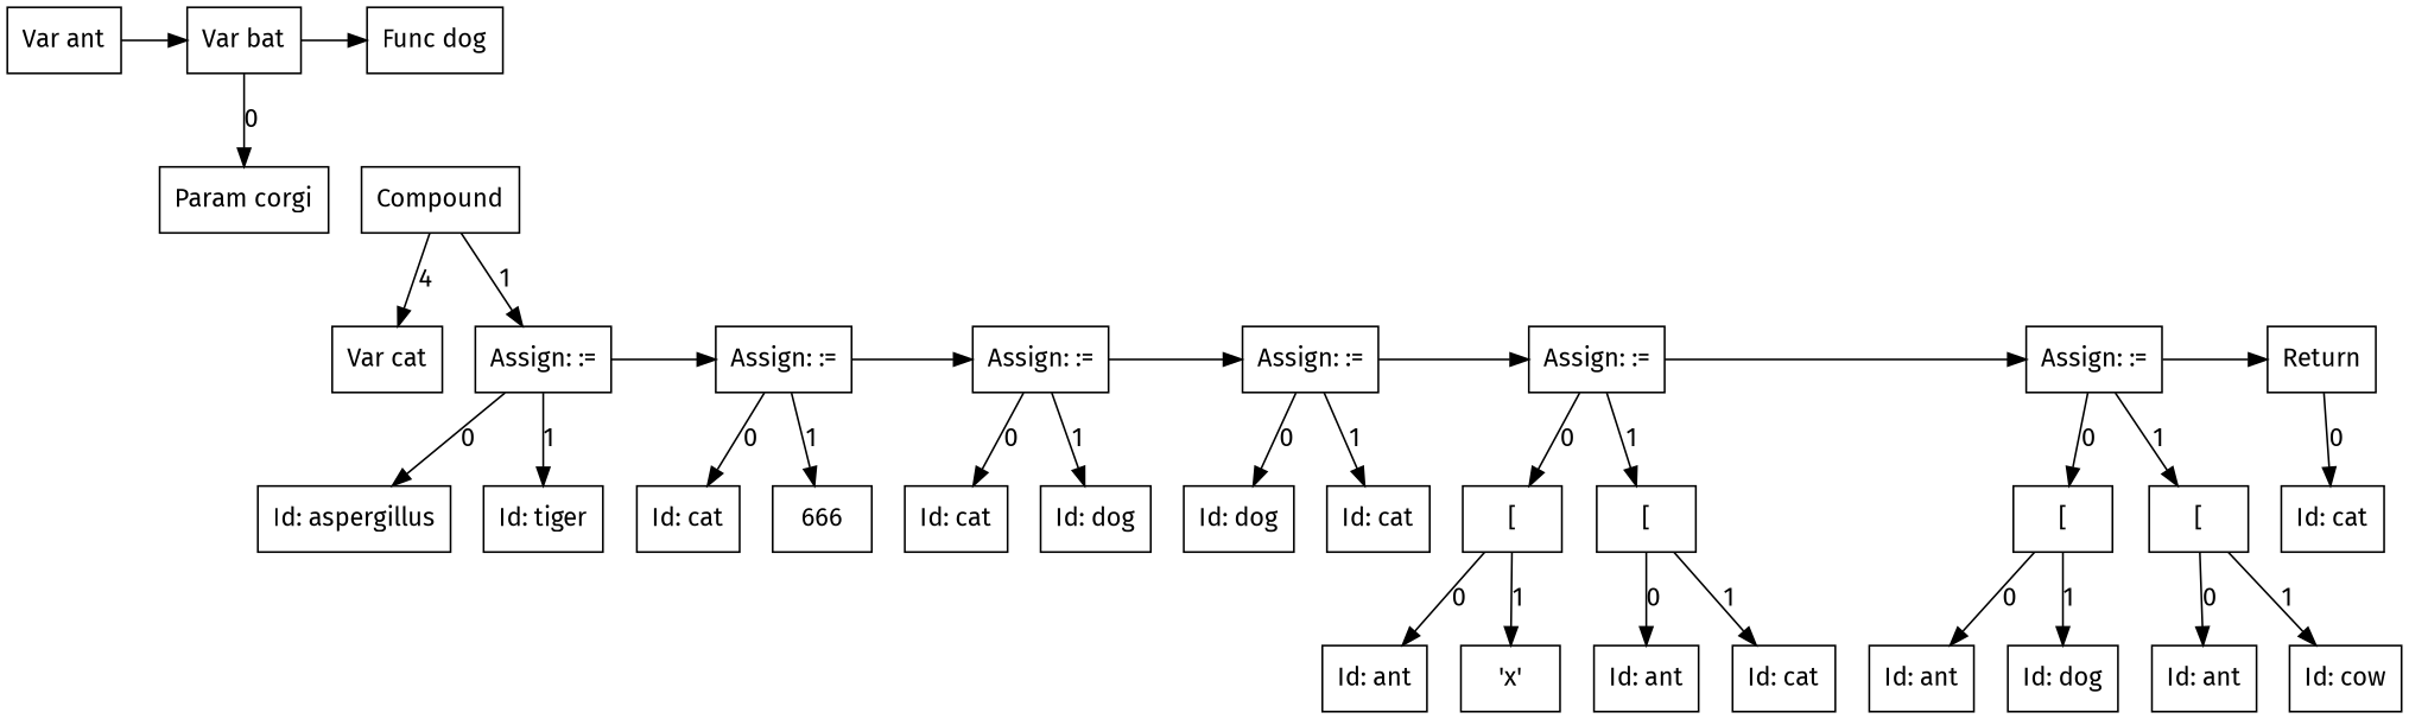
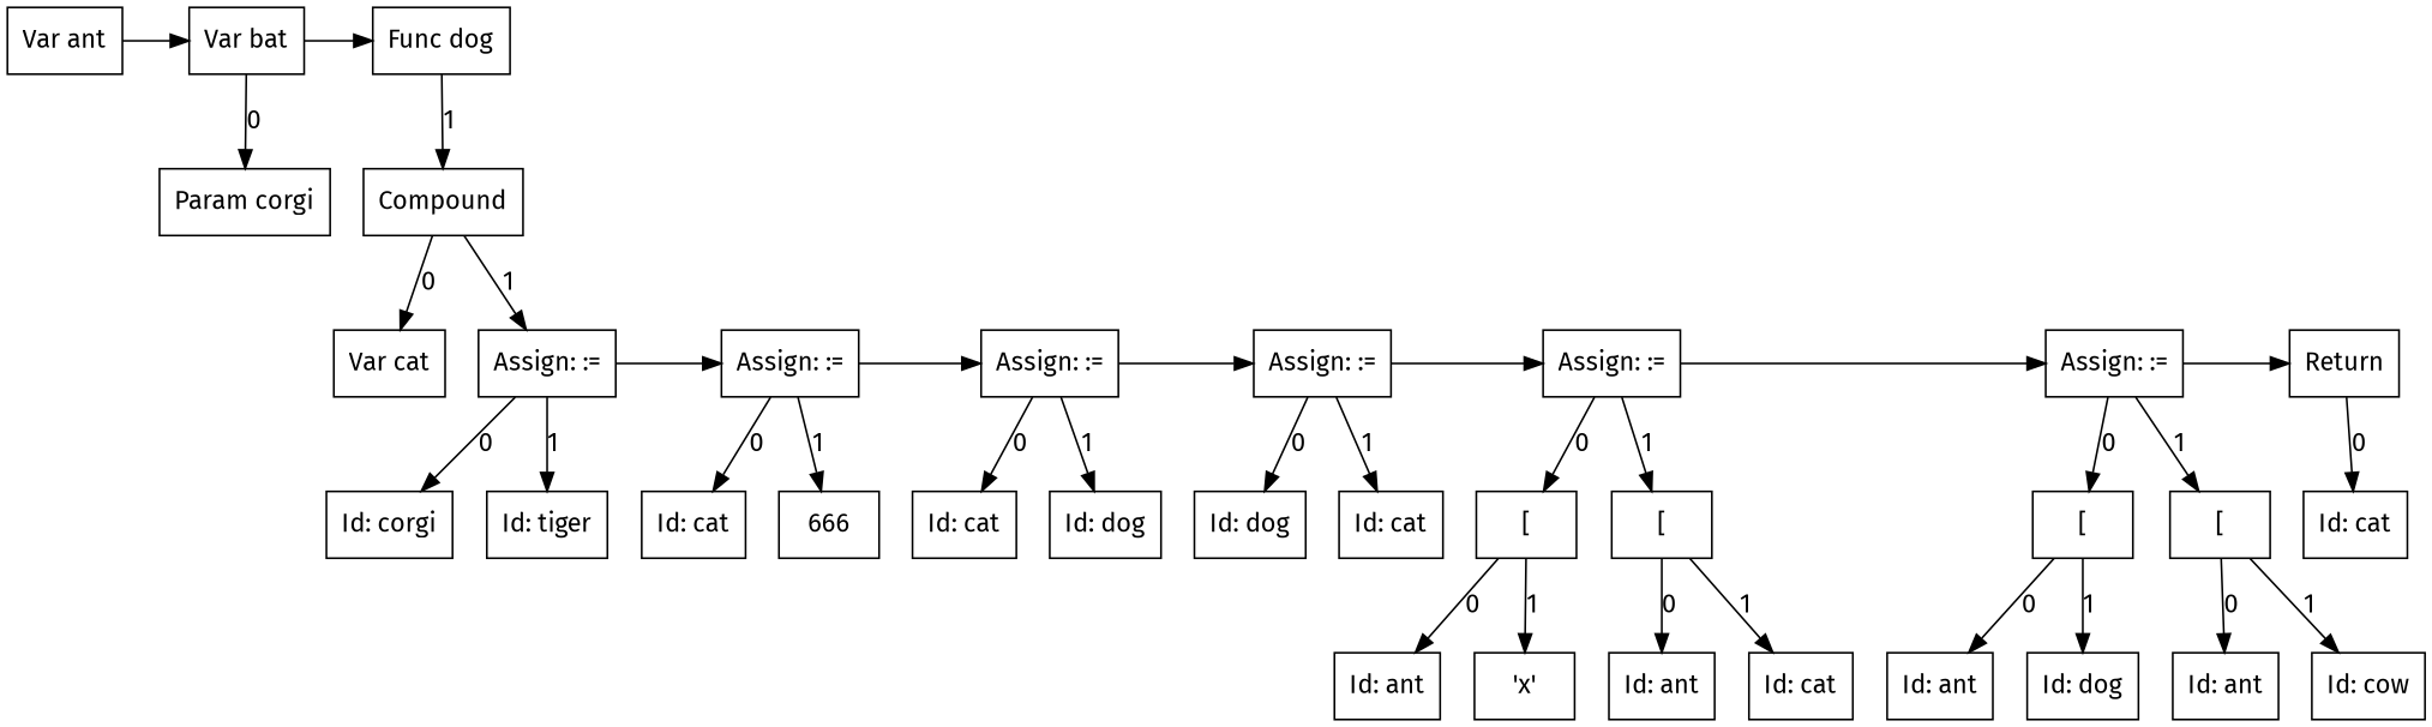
  digraph {
    fontname="Fira Sans"
    node [fontname="Fira Sans" shape=box]
    edge [fontname="Fira Sans"]
    n1 [label="Var ant"]
    n2 [label="Var bat"]
    n3 [label="Func dog"]
    n4 [label="Param corgi"]
    n5 [label=Compound]
    n6 [label="Var cat"]
    n7 [label="Assign: :="]
-   n8 [label="Id: aspergillus"]
+   n8 [label="Id: corgi"]
    n9 [label="Id: tiger"]
    n10 [label="Assign: :="]
    n11 [label="Assign: :="]
    n12 [label="Assign: :="]
    n13 [label="Assign: :="]
    n14 [label="Assign: :="]
    n15 [label=Return]
    n16 [label="["]
    n17 [label="["]
    n18 [label="Id: cat"]
    n19 [label=666]
    n20 [label="Id: cat"]
    n21 [label="Id: dog"]
    n22 [label="Id: dog"]
    n23 [label="Id: cat"]
    n24 [label="Id: ant"]
    n25 [label="'x'"]
    n26 [label="Id: ant"]
    n27 [label="Id: cat"]
    n28 [label="["]
    n29 [label="["]
    n30 [label="Id: ant"]
    n31 [label="Id: dog"]
    n32 [label="Id: cat"]
    n33 [label="Id: ant"]
    n34 [label="Id: cow"]
    subgraph sub_1 {
      rank=same
      rankdir=LR
      n1
      n2
      n3
    }
    subgraph sub_2 {
      rankdir=LR
      n1
      n2
      n3
    }
    subgraph sub_3 {
      ordering=out
      rank=same
      rankdir=LR
      n4
      n5
    }
    subgraph sub_4 {
      rankdir=TB
      n3
      n4
      n5
    }
    subgraph sub_5 {
      ordering=out
      rank=same
      rankdir=LR
      n6
      n7
    }
    subgraph sub_6 {
      rankdir=TB
      n5
      n6
      n7
    }
    subgraph sub_7 {
      ordering=out
      rank=same
      rankdir=LR
      n8
      n9
    }
    subgraph sub_8 {
      rankdir=TB
      n7
      n8
      n9
    }
    subgraph sub_9 {
      rank=same
      rankdir=LR
      n7
      n10
      n11
      n12
      n13
      n14
      n15
    }
    subgraph sub_10 {
      rankdir=LR
      n7
      n10
      n11
      n12
      n13
      n14
      n15
    }
    subgraph sub_11 {
      ordering=out
      rank=same
      rankdir=LR
      n16
      n17
    }
    subgraph sub_12 {
      ordering=out
      rank=same
      rankdir=LR
      n18
      n19
    }
    subgraph sub_13 {
      rankdir=TB
      n10
      n18
      n19
    }
    subgraph sub_14 {
      ordering=out
      rank=same
      rankdir=LR
      n20
      n21
    }
    subgraph sub_15 {
      rankdir=TB
      n11
      n20
      n21
    }
    subgraph sub_16 {
      ordering=out
      rank=same
      rankdir=LR
      n22
      n23
    }
    subgraph sub_17 {
      rankdir=TB
      n12
      n22
      n23
    }
    subgraph sub_18 {
      rankdir=TB
      n13
      n16
      n17
    }
    subgraph sub_19 {
      ordering=out
      rank=same
      rankdir=LR
      n24
      n25
    }
    subgraph sub_20 {
      rankdir=TB
      n16
      n24
      n25
    }
    subgraph sub_21 {
      ordering=out
      rank=same
      rankdir=LR
      n26
      n27
    }
    subgraph sub_22 {
      rankdir=TB
      n17
      n26
      n27
    }
    subgraph sub_23 {
      ordering=out
      rank=same
      rankdir=LR
      n28
      n29
    }
    subgraph sub_24 {
      rankdir=TB
      n14
      n28
      n29
    }
    subgraph sub_25 {
      ordering=out
      rank=same
      rankdir=LR
      n30
      n31
    }
    subgraph sub_26 {
      rankdir=TB
      n15
      n32
    }
    subgraph sub_27 {
      rankdir=TB
      n28
      n30
      n31
    }
    subgraph sub_28 {
      ordering=out
      rank=same
      rankdir=LR
      n33
      n34
    }
    subgraph sub_29 {
      rankdir=TB
      n29
      n33
      n34
    }
    subgraph sub_30 {
      ordering=out
      rank=same
      rankdir=LR
      n32
    }
    n1 -> n2
    n2 -> n3
    n2 -> n4 [label=0]
-   n5 -> n6 [label=4]
+   n3 -> n5 [label=1]
+   n5 -> n6 [label=0]
    n5 -> n7 [label=1]
    n7 -> n8 [label=0]
    n7 -> n9 [label=1]
    n7 -> n10
    n10 -> n11
    n10 -> n18 [label=0]
    n10 -> n19 [label=1]
    n11 -> n12
    n11 -> n20 [label=0]
    n11 -> n21 [label=1]
    n12 -> n13
    n12 -> n22 [label=0]
    n12 -> n23 [label=1]
    n13 -> n14
    n13 -> n16 [label=0]
    n13 -> n17 [label=1]
    n14 -> n15
    n14 -> n28 [label=0]
    n14 -> n29 [label=1]
    n15 -> n32 [label=0]
    n16 -> n24 [label=0]
    n16 -> n25 [label=1]
    n17 -> n26 [label=0]
    n17 -> n27 [label=1]
    n28 -> n30 [label=0]
    n28 -> n31 [label=1]
    n29 -> n33 [label=0]
    n29 -> n34 [label=1]
  }
